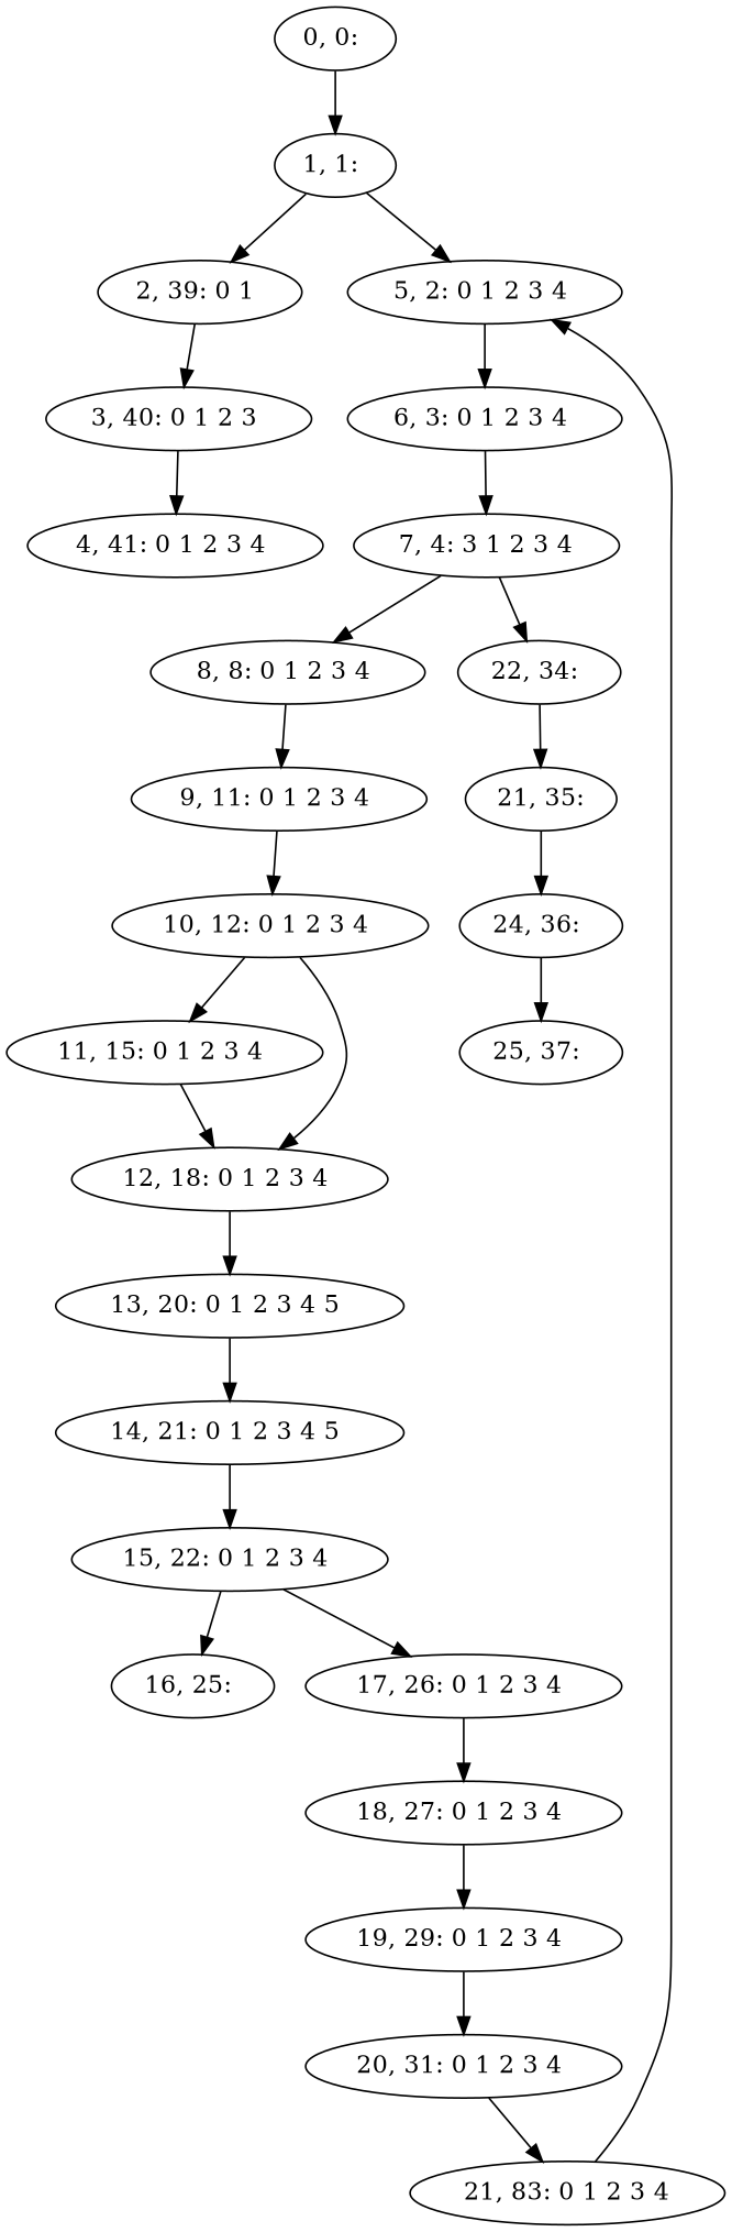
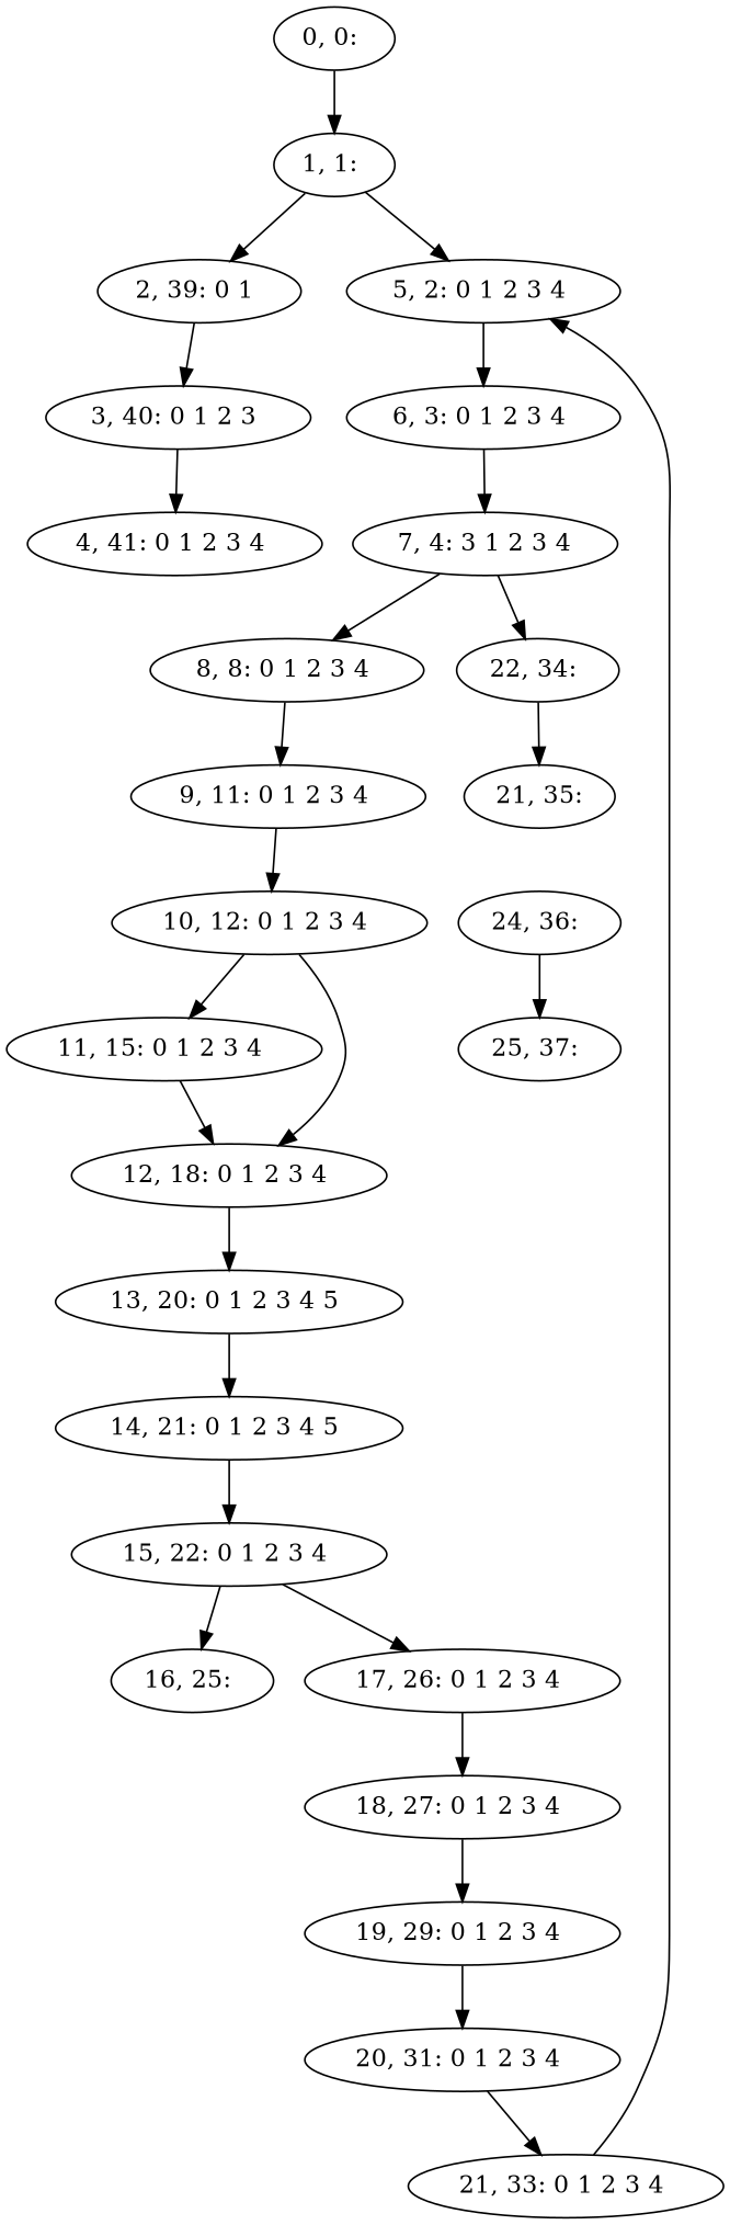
  digraph {
    n1 [label="0, 0: "]
    n2 [label="1, 1: "]
    n3 [label="2, 39: 0 1 "]
    n4 [label="5, 2: 0 1 2 3 4 "]
    n5 [label="3, 40: 0 1 2 3 "]
    n6 [label="4, 41: 0 1 2 3 4 "]
    n7 [label="6, 3: 0 1 2 3 4 "]
    n8 [label="7, 4: 3 1 2 3 4"]
    n9 [label="8, 8: 0 1 2 3 4 "]
    n10 [label="22, 34: "]
    n11 [label="9, 11: 0 1 2 3 4 "]
    n12 [label="21, 35:"]
    n13 [label="10, 12: 0 1 2 3 4 "]
    n14 [label="11, 15: 0 1 2 3 4 "]
    n15 [label="12, 18: 0 1 2 3 4 "]
    n16 [label="13, 20: 0 1 2 3 4 5 "]
    n17 [label="14, 21: 0 1 2 3 4 5 "]
    n18 [label="15, 22: 0 1 2 3 4 "]
    n19 [label="16, 25: "]
    n20 [label="17, 26: 0 1 2 3 4 "]
    n21 [label="18, 27: 0 1 2 3 4 "]
    n22 [label="24, 36: "]
    n23 [label="25, 37: "]
    n24 [label="19, 29: 0 1 2 3 4 "]
    n25 [label="20, 31: 0 1 2 3 4 "]
-   n26 [label="21, 83: 0 1 2 3 4"]
+   n26 [label="21, 33: 0 1 2 3 4 "]
    n1 -> n2
    n2 -> n3
    n2 -> n4
    n3 -> n5
    n4 -> n7
    n5 -> n6
    n7 -> n8
    n8 -> n9
    n8 -> n10
    n9 -> n11
    n10 -> n12
    n11 -> n13
-   n12 -> n22
    n13 -> n14
    n13 -> n15
    n14 -> n15
    n15 -> n16
    n16 -> n17
    n17 -> n18
    n18 -> n19
    n18 -> n20
    n20 -> n21
    n21 -> n24
    n22 -> n23
    n24 -> n25
    n25 -> n26
    n26 -> n4
  }
